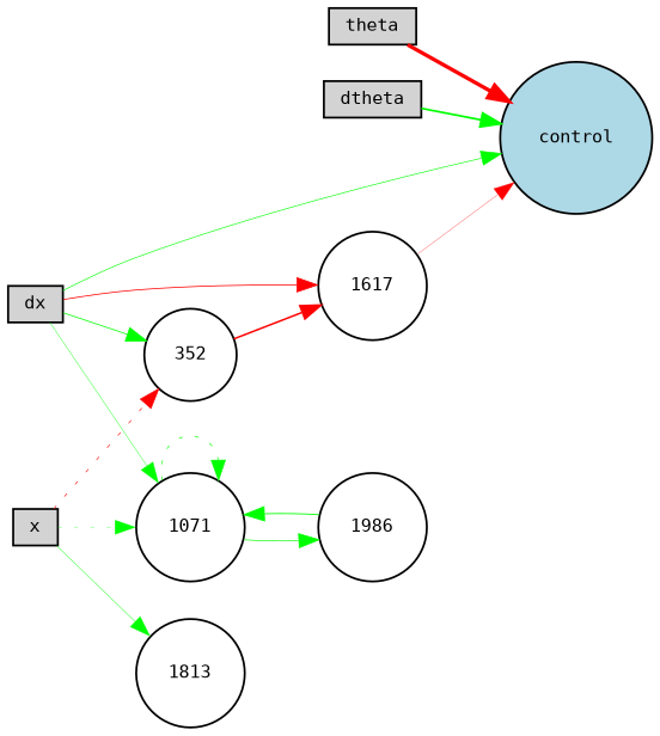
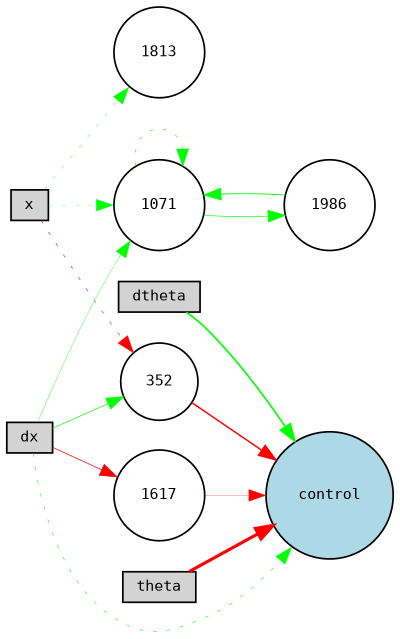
  digraph {
    fontname="DejaVu Sans Mono"
    rankdir=LR
    node [fillcolor=white fontname="DejaVu Sans Mono" fontsize=9 shape=circle style=filled]
    edge [color=green fontname="DejaVu Sans Mono" style=solid]
    x [fillcolor=lightgray height=0.2 shape=box width=0.2]
    352 [height=0.2 width=0.2]
    1071 [height=0.2 width=0.2]
    1813 [height=0.2 width=0.2]
    control [fillcolor=lightblue height=0.2 width=0.2]
    n6 [height=0.2 label=1986 width=0.2]
    dx [fillcolor=lightgray height=0.2 shape=box width=0.2]
    1617 [height=0.2 width=0.2]
    theta [fillcolor=lightgray height=0.2 shape=box width=0.2]
    dtheta [fillcolor=lightgray height=0.2 shape=box width=0.2]
    x -> 352 [color=red penwidth=0.3419695830905616 style=dotted]
    x -> 1071 [penwidth=0.1350911334773483 style=dotted]
-   x -> 1813 [penwidth=0.23144807805345136]
-   352 -> 1617 [color=red penwidth=0.8560267603783608]
+   x -> 1813 [penwidth=0.23144807805345136 style=dotted]
+   352 -> control [color=red penwidth=0.8560267603783608]
    1071 -> 1071 [penwidth=0.36359581169232125 style=dotted]
    1071 -> n6 [penwidth=0.37207481277280186]
    n6 -> 1071 [penwidth=0.49191542630840046]
    dx -> 352 [penwidth=0.41499403627523246]
    dx -> 1071 [penwidth=0.2160835661017501]
-   dx -> control [penwidth=0.34754858197814553]
+   dx -> control [penwidth=0.34754858197814553 style=dotted]
    dx -> 1617 [color=red penwidth=0.4318507356926722]
    1617 -> control [color=red penwidth=0.157769927409939]
    theta -> control [color=red penwidth=1.8678504069143977]
    dtheta -> control [penwidth=0.9688220678214859]
  }
